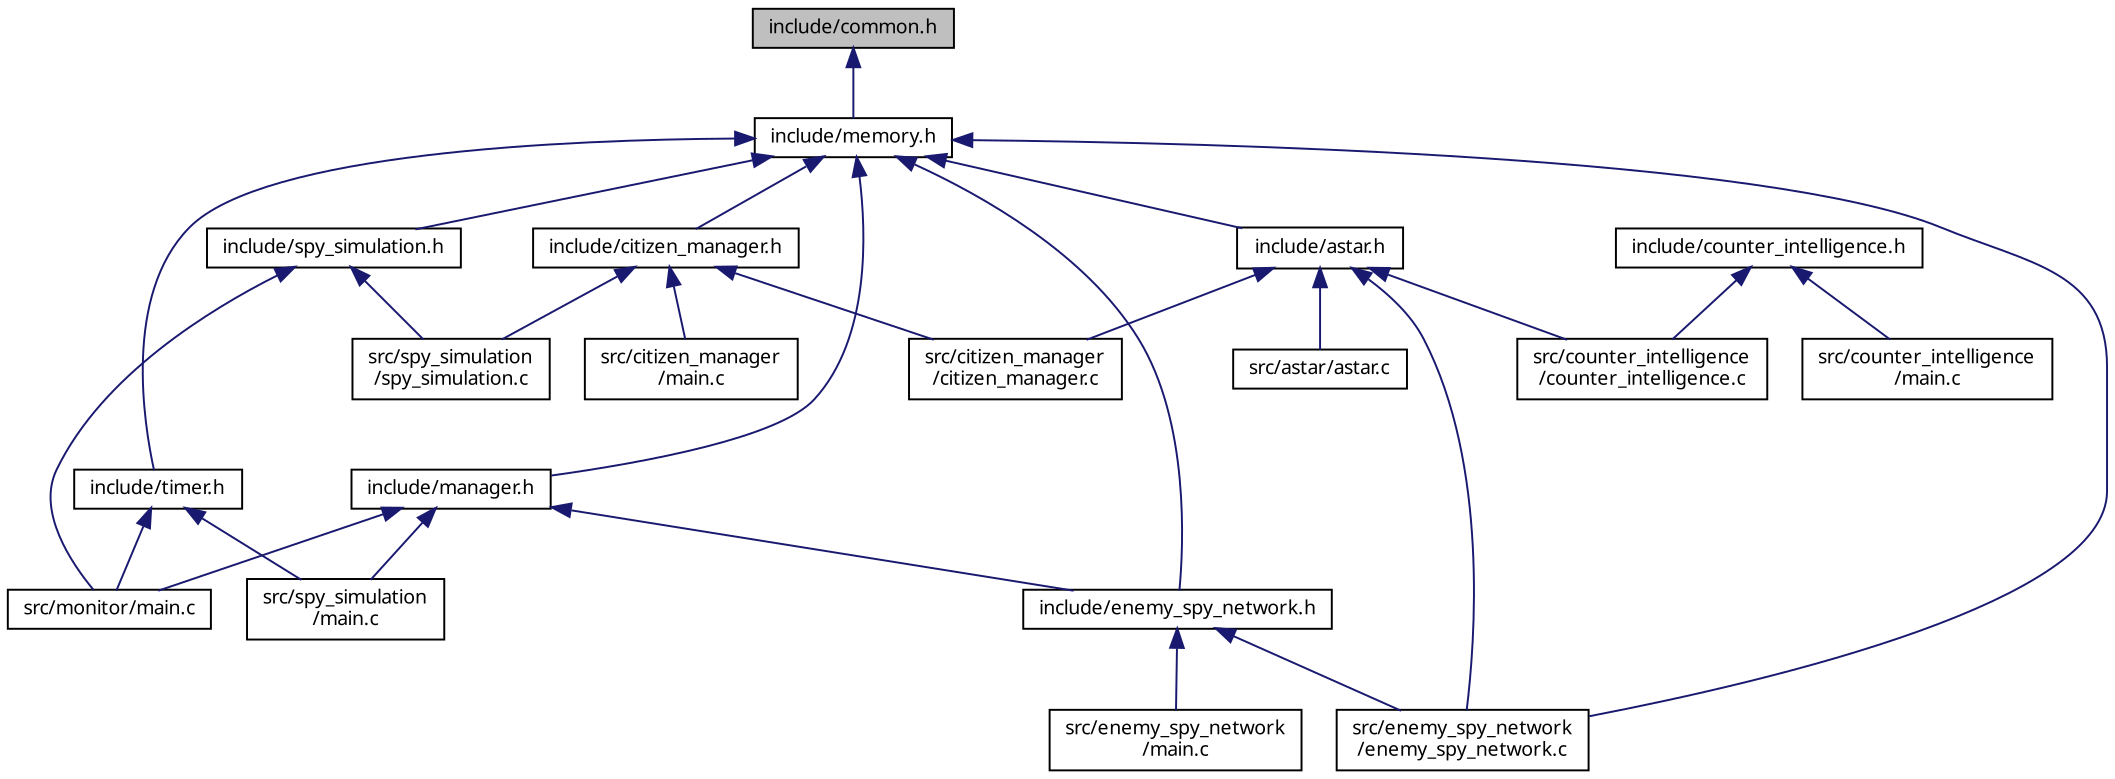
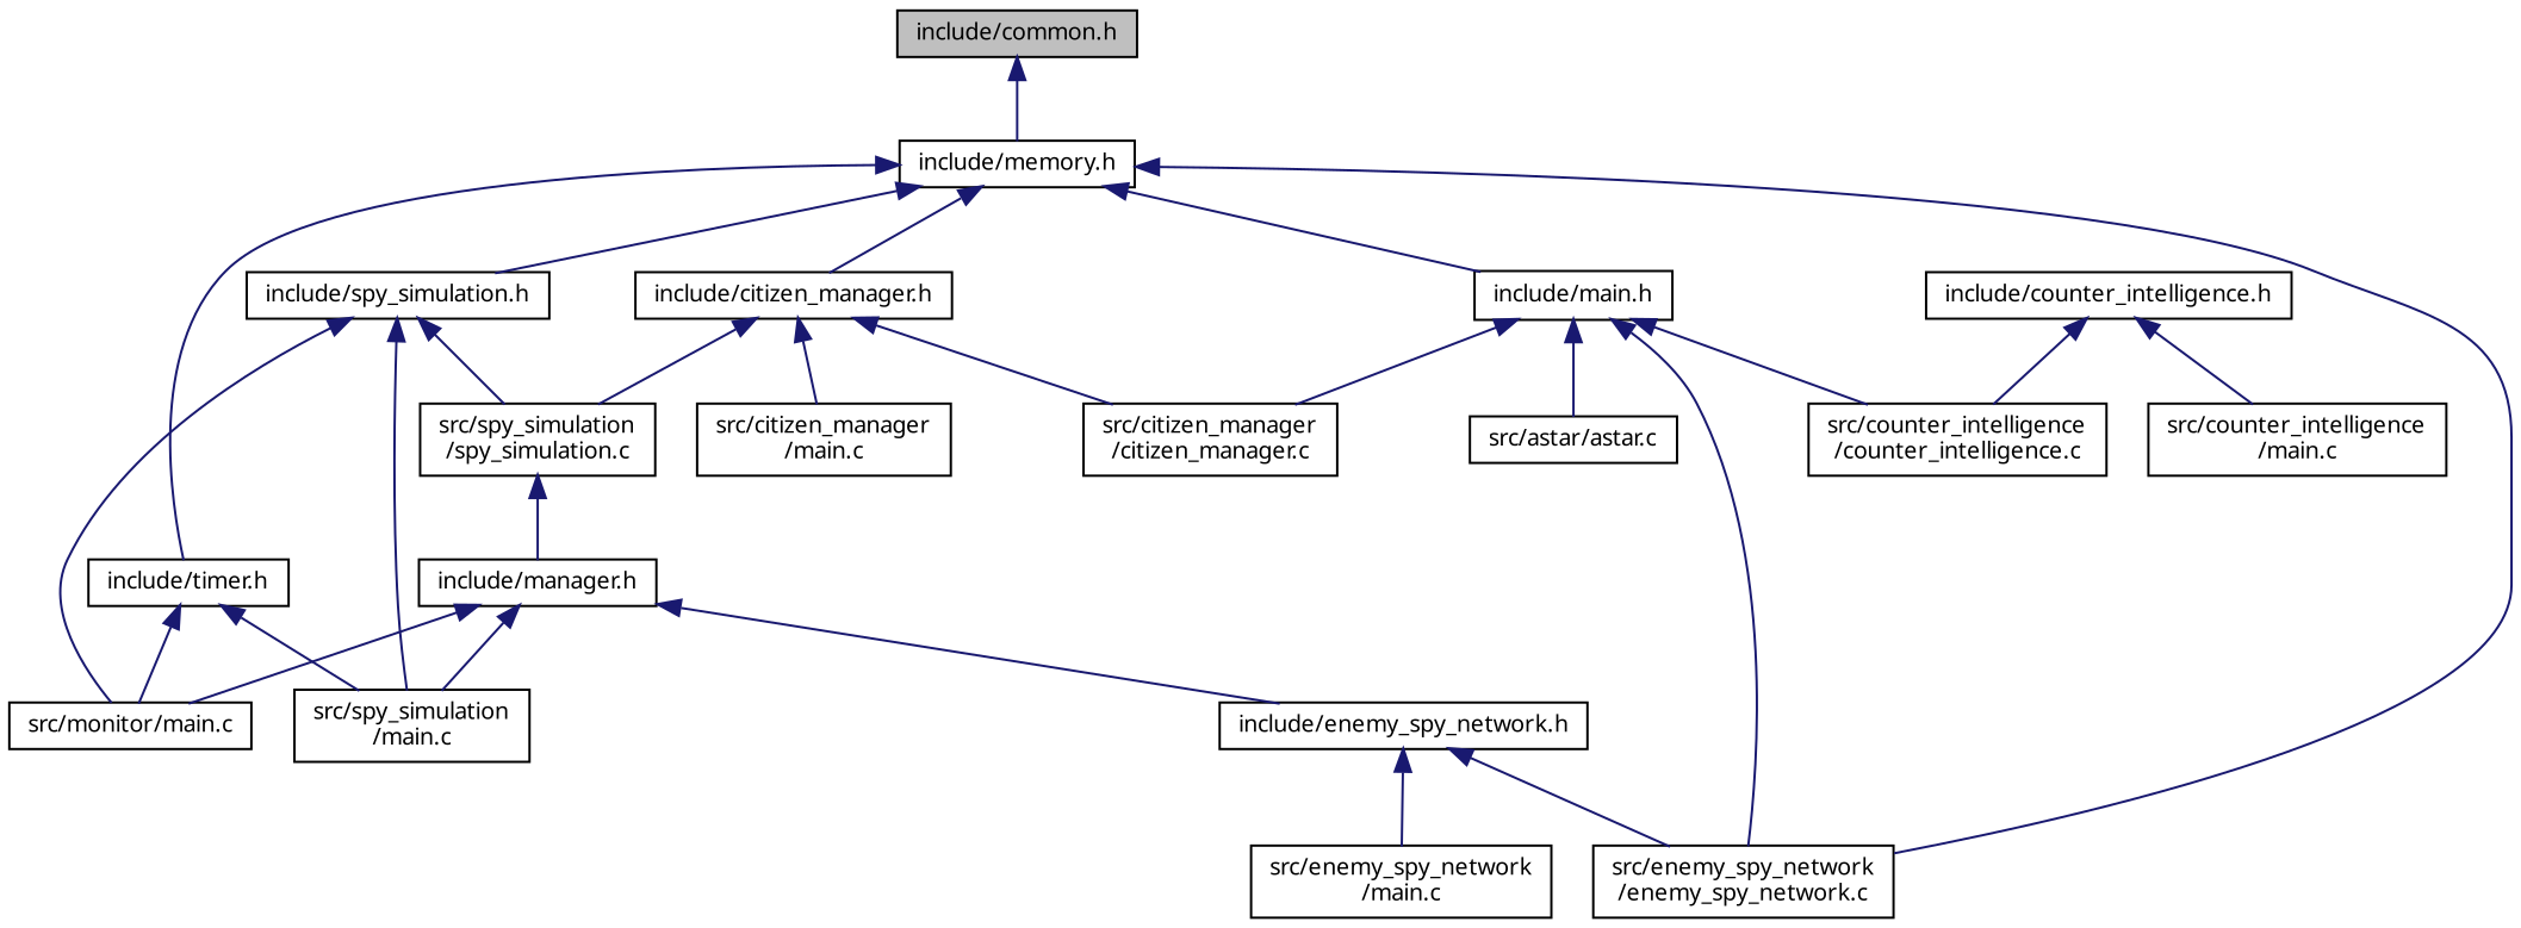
  digraph {
    fontname="Noto Sans"
    node [color=black fillcolor=white fontname="Noto Sans" fontsize=10 shape=record style=filled]
    edge [color=midnightblue dir=back fontname="Noto Sans" fontsize=10 labelfontname=Helvetica labelfontsize=10 style=solid]
    n1 [fillcolor=grey75 fontcolor=black height=0.2 label="include/common.h" width=0.4]
    n2 [height=0.2 label="include/memory.h" width=0.4]
-   n3 [height=0.2 label="include/astar.h" width=0.4]
+   n3 [height=0.2 label="include/main.h" width=0.4]
    n4 [height=0.2 label="include/citizen_manager.h" width=0.4]
    n5 [height=0.2 label="include/enemy_spy_network.h" width=0.4]
    n6 [height=0.2 label="include/manager.h" width=0.4]
    n7 [height=0.2 label="include/spy_simulation.h" width=0.4]
    n8 [height=0.2 label="include/timer.h" width=0.4]
    n9 [height=0.2 label="src/enemy_spy_network\l/enemy_spy_network.c" width=0.4]
    n10 [height=0.2 label="src/astar/astar.c" width=0.4]
    n11 [height=0.2 label="src/citizen_manager\l/citizen_manager.c" width=0.4]
    n12 [height=0.2 label="src/counter_intelligence\l/counter_intelligence.c" width=0.4]
    n13 [height=0.2 label="src/citizen_manager\l/main.c" width=0.4]
    n14 [height=0.2 label="src/spy_simulation\l/spy_simulation.c" width=0.4]
    n15 [height=0.2 label="include/counter_intelligence.h" width=0.4]
    n16 [height=0.2 label="src/counter_intelligence\l/main.c" width=0.4]
    n17 [height=0.2 label="src/enemy_spy_network\l/main.c" width=0.4]
    n18 [height=0.2 label="src/monitor/main.c" width=0.4]
    n19 [height=0.2 label="src/spy_simulation\l/main.c" width=0.4]
    n1 -> n2
    n2 -> n3
    n2 -> n4
-   n2 -> n5
-   n2 -> n6
+   n14 -> n6
    n2 -> n7
    n2 -> n8
    n2 -> n9
    n3 -> n9
    n3 -> n10
    n3 -> n11
    n3 -> n12
    n4 -> n11
    n4 -> n13
    n4 -> n14
    n5 -> n9
    n5 -> n17
    n6 -> n5
    n6 -> n18
    n6 -> n19
    n7 -> n14
    n7 -> n18
+   n7 -> n19
    n8 -> n18
    n8 -> n19
    n15 -> n12
    n15 -> n16
  }
